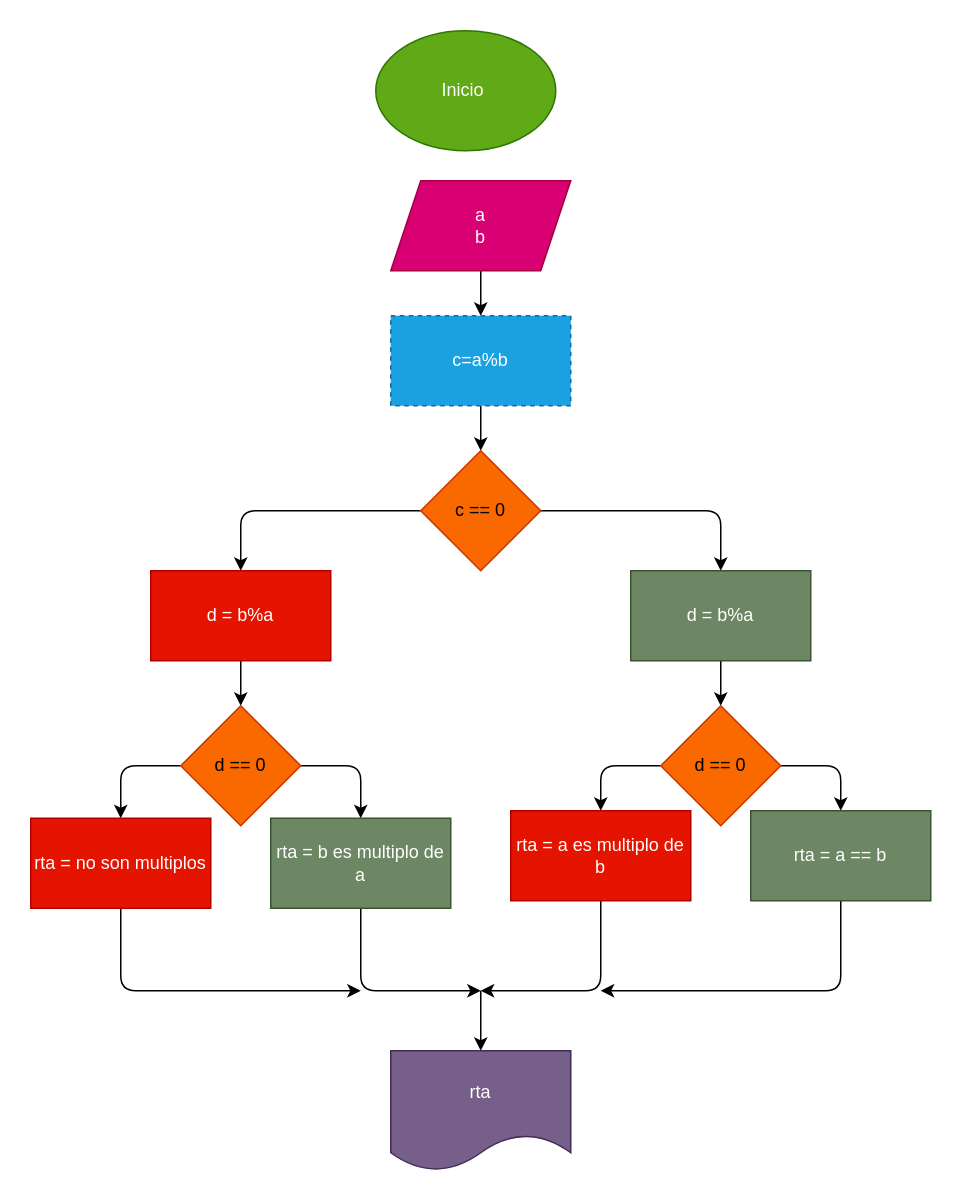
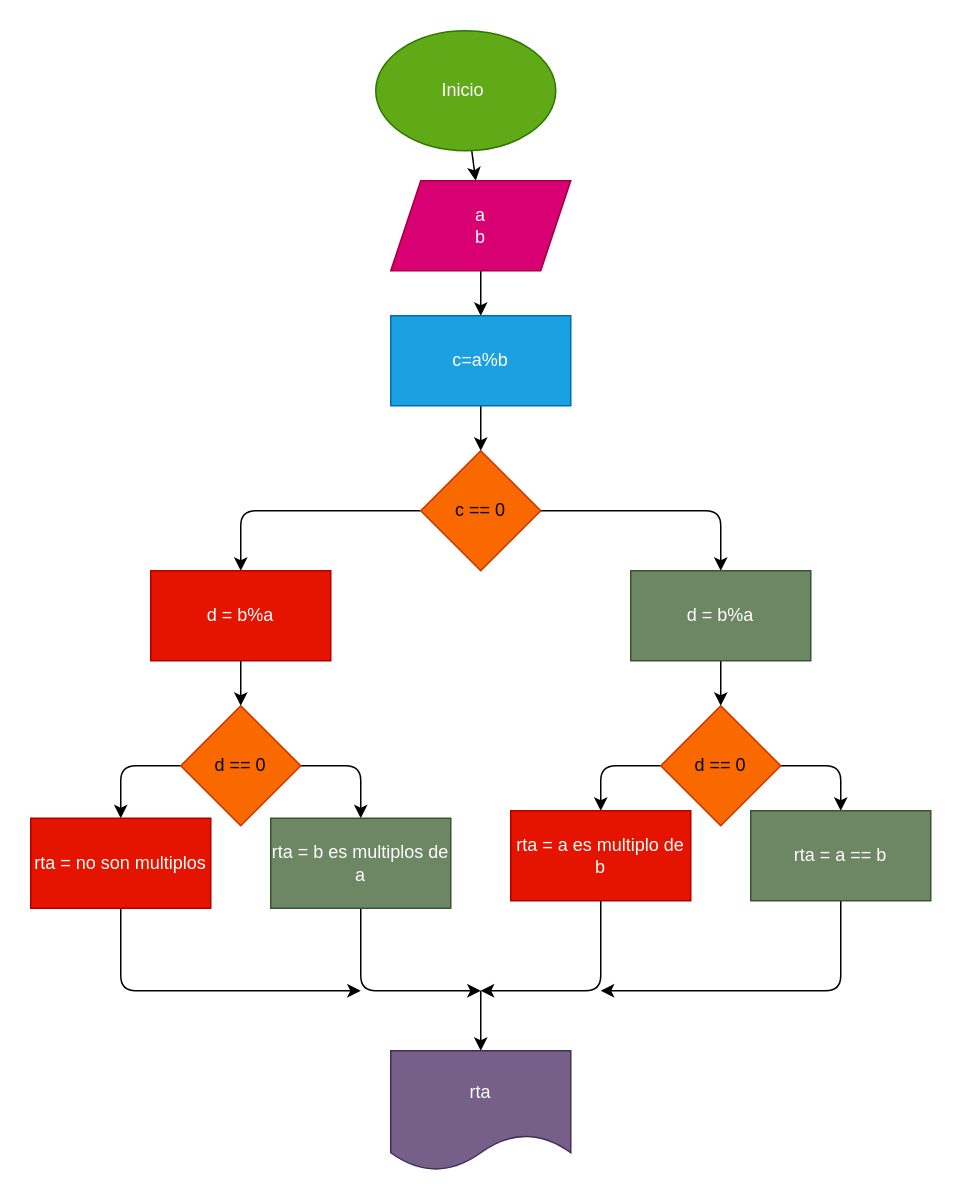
  <mxCell id="0" />
  <mxCell id="1" parent="0" />
+ <mxCell id="2" value="" style="edgeStyle=none;html=1;" edge="1" parent="1" source="3" target="5"><mxGeometry relative="1" as="geometry" /></mxCell>
  <mxCell id="3" value="Inicio&amp;nbsp;" style="ellipse;whiteSpace=wrap;html=1;fillColor=#60a917;fontColor=#ffffff;strokeColor=#2D7600;" vertex="1" parent="1"><mxGeometry x="250" y="20" width="120" height="80" as="geometry" /></mxCell>
  <mxCell id="4" value="" style="edgeStyle=none;html=1;" edge="1" parent="1" source="5" target="7"><mxGeometry relative="1" as="geometry" /></mxCell>
  <mxCell id="5" value="a&lt;br&gt;b" style="shape=parallelogram;perimeter=parallelogramPerimeter;whiteSpace=wrap;html=1;fixedSize=1;fillColor=#d80073;fontColor=#ffffff;strokeColor=#A50040;" vertex="1" parent="1"><mxGeometry x="260" y="120" width="120" height="60" as="geometry" /></mxCell>
  <mxCell id="6" value="" style="edgeStyle=none;html=1;" edge="1" parent="1" source="7" target="10"><mxGeometry relative="1" as="geometry" /></mxCell>
- <mxCell id="7" value="c=a%b" style="whiteSpace=wrap;html=1;fillColor=#1ba1e2;fontColor=#ffffff;strokeColor=#006EAF;dashed=1;" vertex="1" parent="1"><mxGeometry x="260" y="210" width="120" height="60" as="geometry" /></mxCell>
+ <mxCell id="7" value="c=a%b" style="whiteSpace=wrap;html=1;fillColor=#1ba1e2;fontColor=#ffffff;strokeColor=#006EAF;" vertex="1" parent="1"><mxGeometry x="260" y="210" width="120" height="60" as="geometry" /></mxCell>
  <mxCell id="8" value="" style="edgeStyle=none;html=1;" edge="1" parent="1" source="10" target="12"><mxGeometry relative="1" as="geometry"><Array as="points"><mxPoint x="480" y="340" /></Array></mxGeometry></mxCell>
  <mxCell id="9" value="" style="edgeStyle=none;html=1;" edge="1" parent="1" source="10" target="14"><mxGeometry relative="1" as="geometry"><Array as="points"><mxPoint x="160" y="340" /></Array></mxGeometry></mxCell>
  <mxCell id="10" value="c == 0" style="rhombus;whiteSpace=wrap;html=1;fillColor=#fa6800;fontColor=#000000;strokeColor=#C73500;" vertex="1" parent="1"><mxGeometry x="280" y="300" width="80" height="80" as="geometry" /></mxCell>
  <mxCell id="11" value="" style="edgeStyle=none;html=1;" edge="1" parent="1" source="12" target="17"><mxGeometry relative="1" as="geometry" /></mxCell>
  <mxCell id="12" value="d = b%a" style="whiteSpace=wrap;html=1;fillColor=#6d8764;fontColor=#ffffff;strokeColor=#3A5431;" vertex="1" parent="1"><mxGeometry x="420" y="380" width="120" height="60" as="geometry" /></mxCell>
  <mxCell id="13" value="" style="edgeStyle=none;html=1;" edge="1" parent="1" source="14" target="24"><mxGeometry relative="1" as="geometry" /></mxCell>
  <mxCell id="14" value="d = b%a" style="whiteSpace=wrap;html=1;fillColor=#e51400;fontColor=#ffffff;strokeColor=#B20000;" vertex="1" parent="1"><mxGeometry x="100" y="380" width="120" height="60" as="geometry" /></mxCell>
  <mxCell id="15" value="" style="edgeStyle=none;html=1;" edge="1" parent="1" source="17" target="19"><mxGeometry relative="1" as="geometry"><Array as="points"><mxPoint x="560" y="510" /></Array></mxGeometry></mxCell>
  <mxCell id="16" value="" style="edgeStyle=none;html=1;" edge="1" parent="1" source="17" target="21"><mxGeometry relative="1" as="geometry"><Array as="points"><mxPoint x="400" y="510" /></Array></mxGeometry></mxCell>
  <mxCell id="17" value="d == 0" style="rhombus;whiteSpace=wrap;html=1;fillColor=#fa6800;fontColor=#000000;strokeColor=#C73500;" vertex="1" parent="1"><mxGeometry x="440" y="470" width="80" height="80" as="geometry" /></mxCell>
  <mxCell id="18" style="edgeStyle=none;html=1;" edge="1" parent="1" source="19"><mxGeometry relative="1" as="geometry"><mxPoint x="400" y="660" as="targetPoint" /><Array as="points"><mxPoint x="560" y="660" /></Array></mxGeometry></mxCell>
  <mxCell id="19" value="rta = a == b" style="whiteSpace=wrap;html=1;fillColor=#6d8764;fontColor=#ffffff;strokeColor=#3A5431;" vertex="1" parent="1"><mxGeometry x="500" y="540" width="120" height="60" as="geometry" /></mxCell>
  <mxCell id="20" style="edgeStyle=none;html=1;" edge="1" parent="1" source="21"><mxGeometry relative="1" as="geometry"><mxPoint x="320" y="660" as="targetPoint" /><Array as="points"><mxPoint x="400" y="660" /></Array></mxGeometry></mxCell>
  <mxCell id="21" value="rta = a es multiplo de b" style="whiteSpace=wrap;html=1;fillColor=#e51400;fontColor=#ffffff;strokeColor=#B20000;" vertex="1" parent="1"><mxGeometry x="340" y="540" width="120" height="60" as="geometry" /></mxCell>
  <mxCell id="22" value="" style="edgeStyle=none;html=1;" edge="1" parent="1" source="24" target="26"><mxGeometry relative="1" as="geometry"><Array as="points"><mxPoint x="240" y="510" /></Array></mxGeometry></mxCell>
  <mxCell id="23" value="" style="edgeStyle=none;html=1;" edge="1" parent="1" source="24" target="28"><mxGeometry relative="1" as="geometry"><Array as="points"><mxPoint x="80" y="510" /></Array></mxGeometry></mxCell>
  <mxCell id="24" value="d == 0" style="rhombus;whiteSpace=wrap;html=1;fillColor=#fa6800;fontColor=#000000;strokeColor=#C73500;" vertex="1" parent="1"><mxGeometry x="120" y="470" width="80" height="80" as="geometry" /></mxCell>
  <mxCell id="25" style="edgeStyle=none;html=1;" edge="1" parent="1" source="26"><mxGeometry relative="1" as="geometry"><mxPoint x="320" y="660" as="targetPoint" /><Array as="points"><mxPoint x="240" y="660" /></Array></mxGeometry></mxCell>
- <mxCell id="26" value="rta = b es multiplo de a" style="whiteSpace=wrap;html=1;fillColor=#6d8764;fontColor=#ffffff;strokeColor=#3A5431;" vertex="1" parent="1"><mxGeometry x="180" y="545" width="120" height="60" as="geometry" /></mxCell>
+ <mxCell id="26" value="rta = b es multiplos de a" style="whiteSpace=wrap;html=1;fillColor=#6d8764;fontColor=#ffffff;strokeColor=#3A5431;" vertex="1" parent="1"><mxGeometry x="180" y="545" width="120" height="60" as="geometry" /></mxCell>
  <mxCell id="27" style="edgeStyle=none;html=1;" edge="1" parent="1" source="28"><mxGeometry relative="1" as="geometry"><mxPoint x="240" y="660" as="targetPoint" /><Array as="points"><mxPoint x="80" y="660" /></Array></mxGeometry></mxCell>
  <mxCell id="28" value="rta = no son multiplos" style="whiteSpace=wrap;html=1;fillColor=#e51400;fontColor=#ffffff;strokeColor=#B20000;" vertex="1" parent="1"><mxGeometry x="20" y="545" width="120" height="60" as="geometry" /></mxCell>
  <mxCell id="29" value="" style="endArrow=classic;html=1;entryX=0.5;entryY=0;entryDx=0;entryDy=0;" edge="1" parent="1" target="30"><mxGeometry width="50" height="50" relative="1" as="geometry"><mxPoint x="320" y="660" as="sourcePoint" /><mxPoint x="320" y="700" as="targetPoint" /></mxGeometry></mxCell>
  <mxCell id="30" value="rta" style="shape=document;whiteSpace=wrap;html=1;boundedLbl=1;fillColor=#76608a;fontColor=#ffffff;strokeColor=#432D57;" vertex="1" parent="1"><mxGeometry x="260" y="700" width="120" height="80" as="geometry" /></mxCell>
